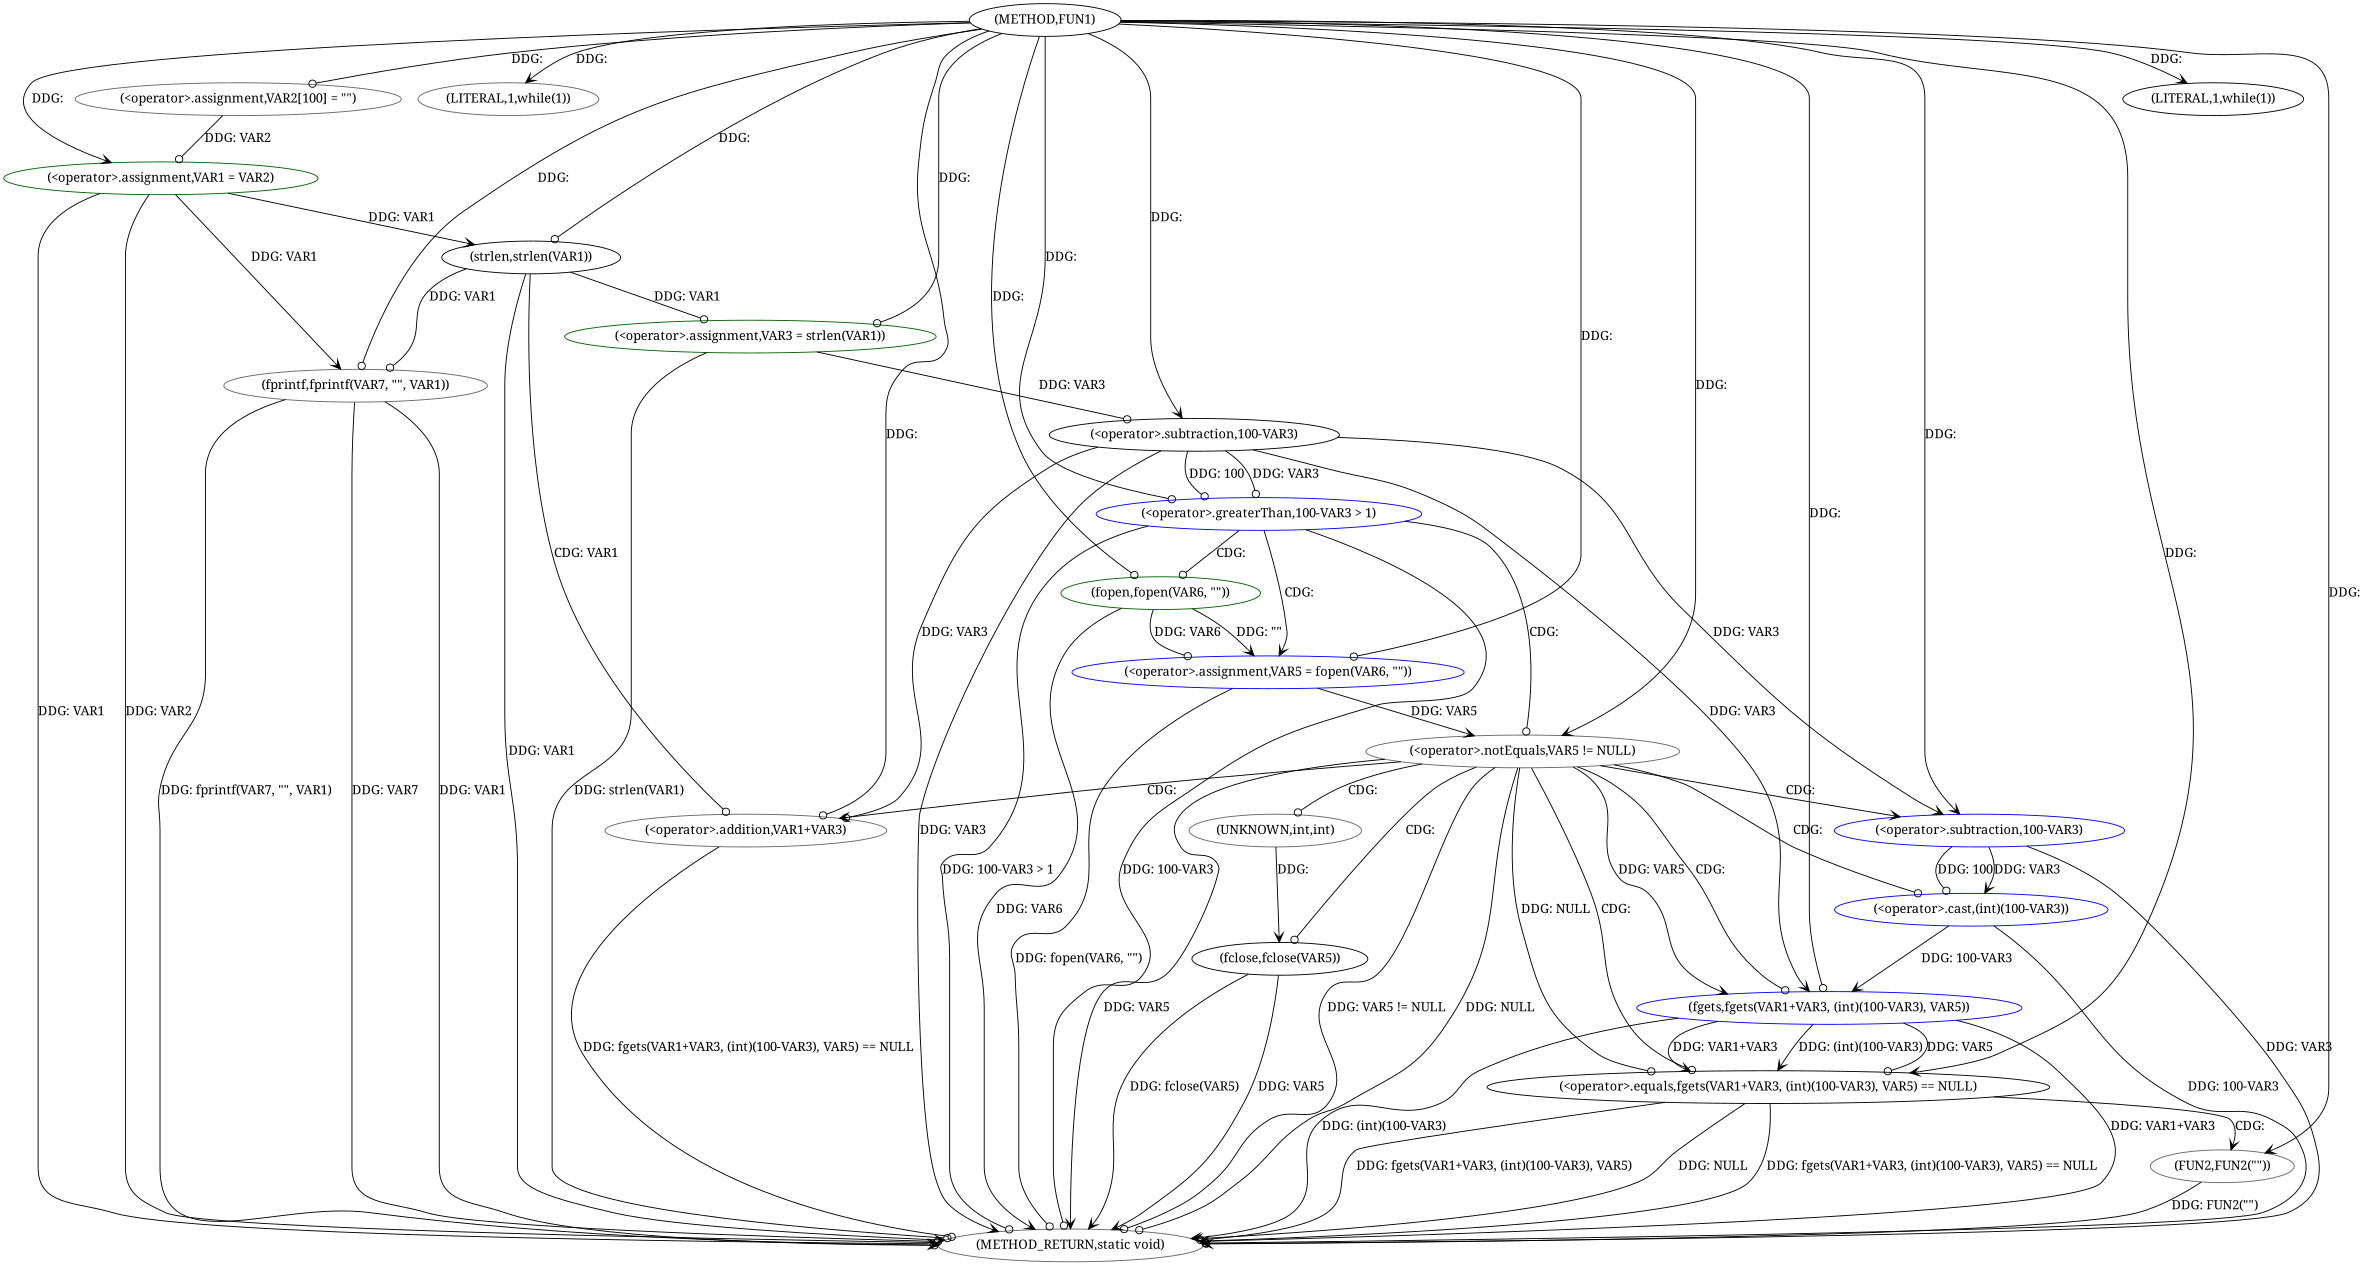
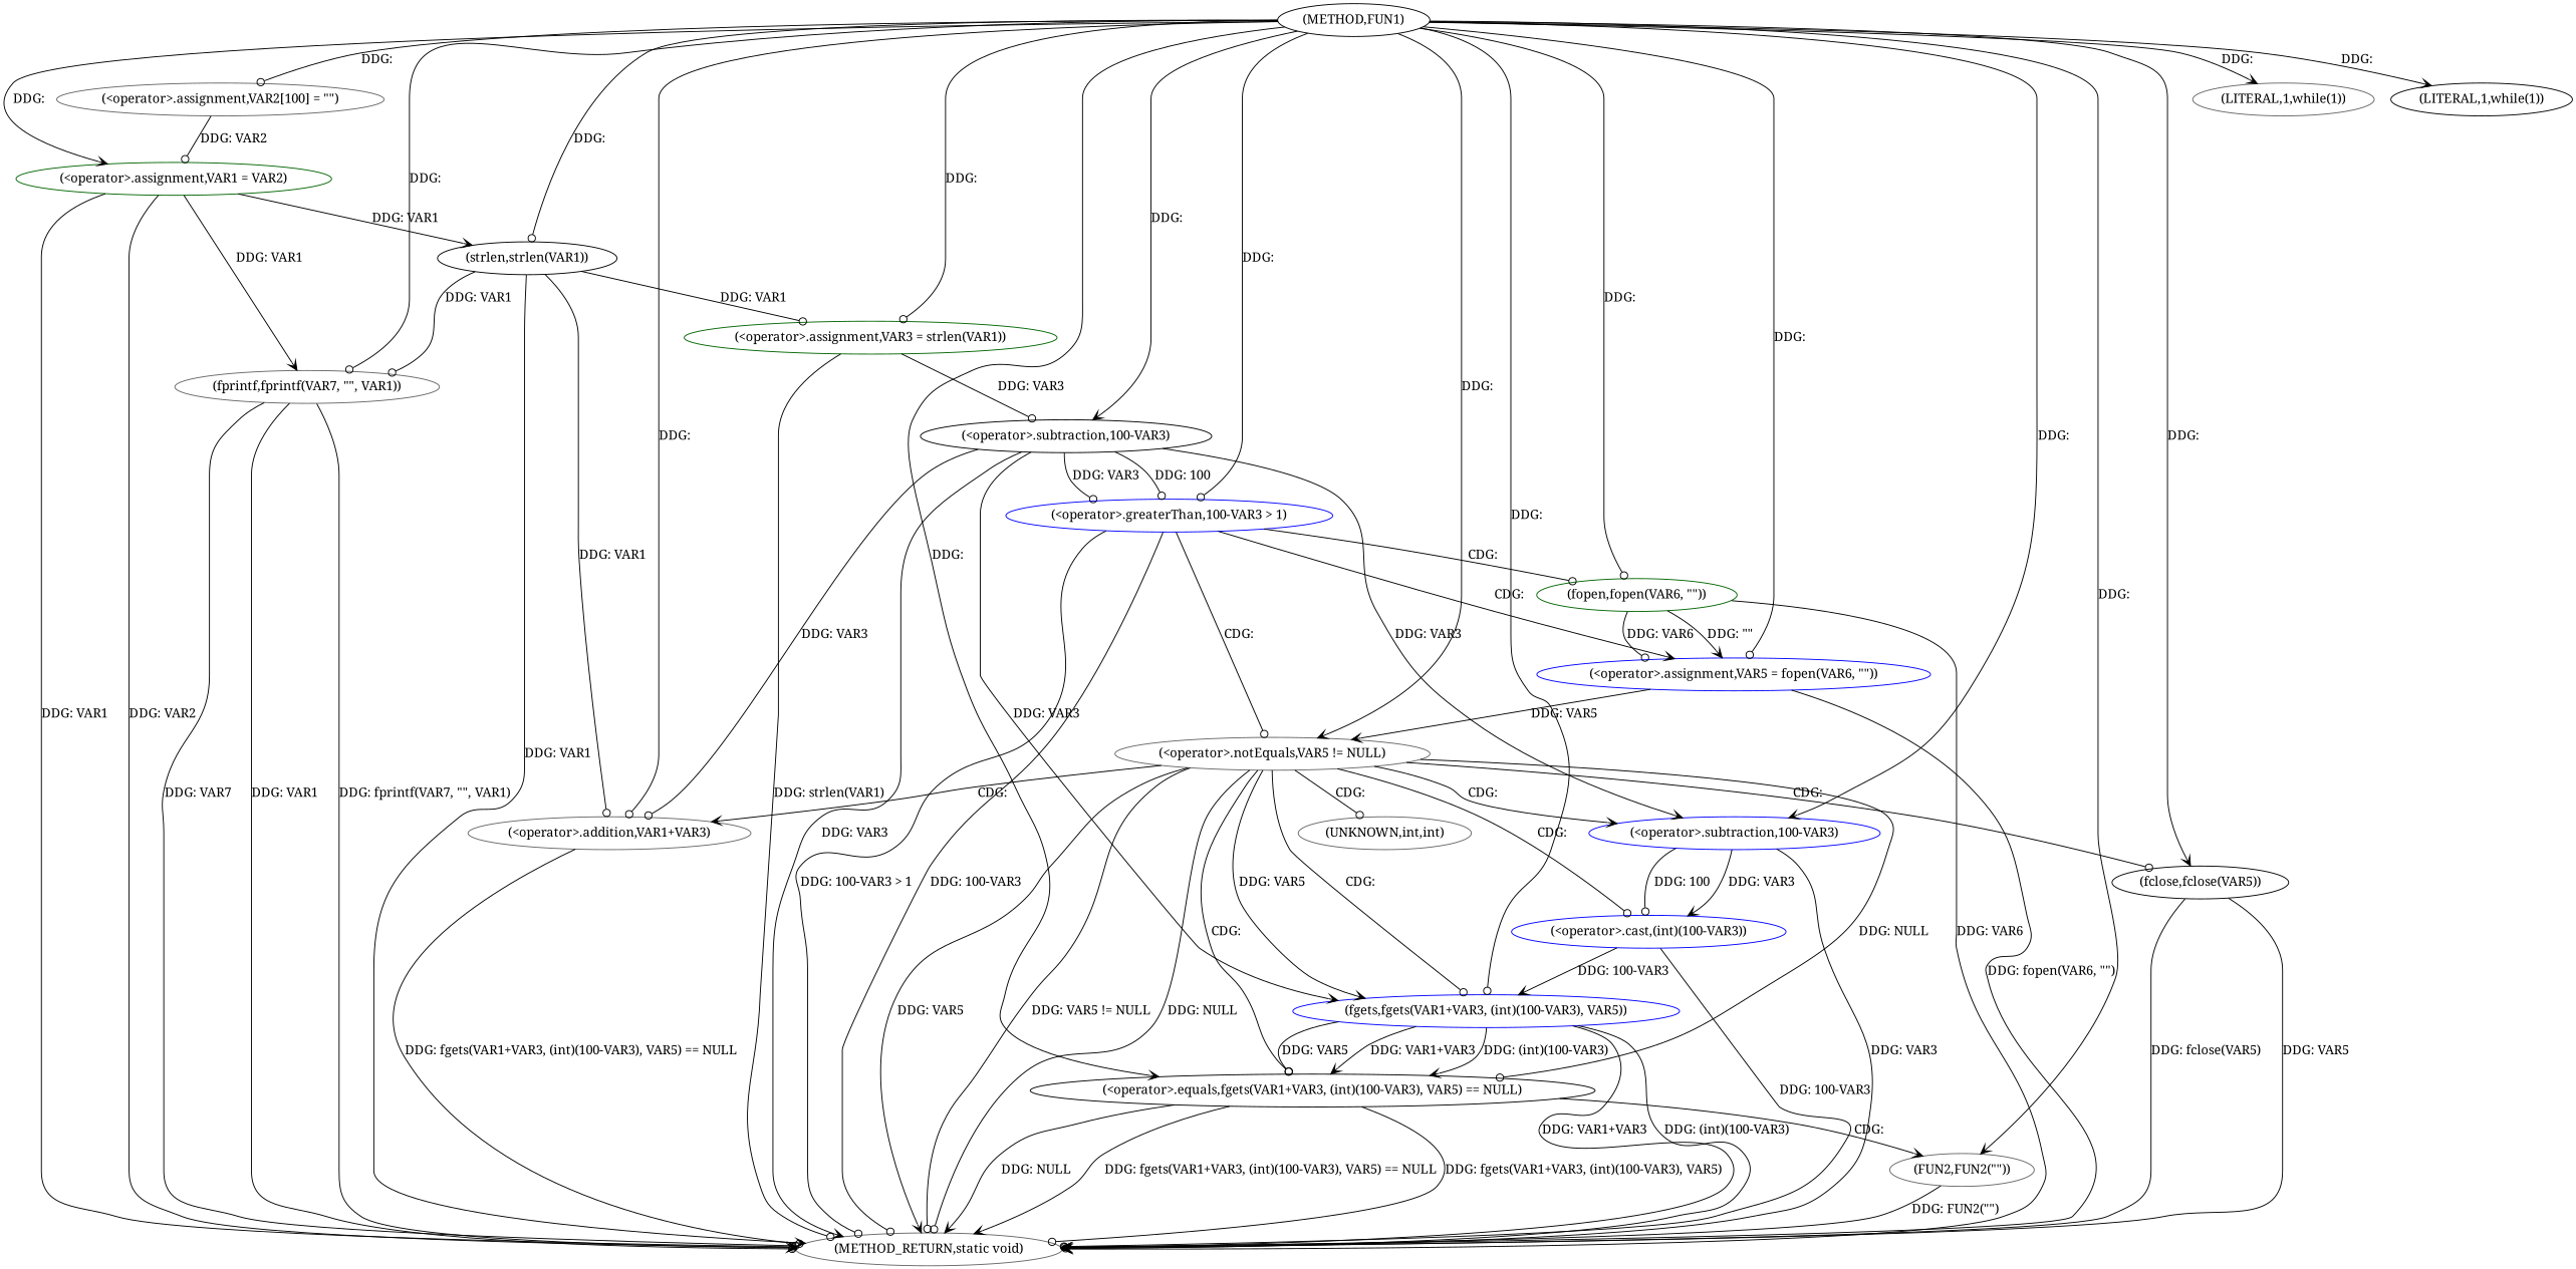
  digraph {
    fontname="Noto Serif"
    node [color=gray40 fontname="Noto Serif"]
    edge [arrowhead=odot fontname="Noto Serif"]
    n1 [color=black label="(METHOD,FUN1)"]
    n2 [label="(<operator>.assignment,VAR2[100] = \"\")"]
    n3 [color=darkgreen label="(<operator>.assignment,VAR1 = VAR2)"]
    n4 [label="(LITERAL,1,while(1))"]
    n5 [color=darkgreen label="(<operator>.assignment,VAR3 = strlen(VAR1))"]
    n6 [color=black label="(strlen,strlen(VAR1))"]
    n7 [color=blue label="(<operator>.greaterThan,100-VAR3 > 1)"]
    n8 [color=black label="(<operator>.subtraction,100-VAR3)"]
    n9 [color=blue label="(<operator>.assignment,VAR5 = fopen(VAR6, \"\"))"]
    n10 [color=darkgreen label="(fopen,fopen(VAR6, \"\"))"]
    n11 [label="(<operator>.notEquals,VAR5 != NULL)"]
    n12 [color=black label="(<operator>.equals,fgets(VAR1+VAR3, (int)(100-VAR3), VAR5) == NULL)"]
    n13 [color=blue label="(fgets,fgets(VAR1+VAR3, (int)(100-VAR3), VAR5))"]
    n14 [label="(<operator>.addition,VAR1+VAR3)"]
    n15 [color=blue label="(<operator>.subtraction,100-VAR3)"]
    n16 [label="(FUN2,FUN2(\"\"))"]
    n17 [color=black label="(fclose,fclose(VAR5))"]
    n18 [color=black label="(LITERAL,1,while(1))"]
    n19 [label="(fprintf,fprintf(VAR7, \"\", VAR1))"]
    n20 [label="(METHOD_RETURN,static void)"]
    n21 [color=blue label="(<operator>.cast,(int)(100-VAR3))"]
    n22 [label="(UNKNOWN,int,int)"]
    n1 -> n2 [label="DDG: "]
    n1 -> n3 [arrowhead=vee label="DDG: "]
    n1 -> n4 [arrowhead=vee label="DDG: "]
    n1 -> n5 [label="DDG: "]
    n1 -> n6 [label="DDG: "]
    n1 -> n7 [label="DDG: "]
    n1 -> n8 [arrowhead=vee label="DDG: "]
    n1 -> n9 [label="DDG: "]
    n1 -> n10 [label="DDG: "]
    n1 -> n11 [arrowhead=vee label="DDG: "]
    n1 -> n12 [arrowhead=vee label="DDG: "]
    n1 -> n13 [label="DDG: "]
    n1 -> n14 [label="DDG: "]
    n1 -> n15 [arrowhead=vee label="DDG: "]
    n1 -> n16 [arrowhead=vee label="DDG: "]
-   n22 -> n17 [arrowhead=vee label="DDG: "]
+   n1 -> n17 [arrowhead=vee label="DDG: "]
    n1 -> n18 [arrowhead=vee label="DDG: "]
    n1 -> n19 [label="DDG: "]
    n2 -> n3 [label="DDG: VAR2"]
    n3 -> n6 [arrowhead=vee label="DDG: VAR1"]
    n3 -> n19 [arrowhead=vee label="DDG: VAR1"]
    n3 -> n20 [arrowhead=vee label="DDG: VAR1"]
    n3 -> n20 [label="DDG: VAR2"]
    n5 -> n8 [label="DDG: VAR3"]
    n5 -> n20 [label="DDG: strlen(VAR1)"]
    n6 -> n5 [label="DDG: VAR1"]
-   n6 -> n14 [label="CDG: VAR1"]
+   n6 -> n14 [label="DDG: VAR1"]
    n6 -> n19 [label="DDG: VAR1"]
    n6 -> n20 [arrowhead=vee label="DDG: VAR1"]
    n7 -> n9 [arrowhead=vee label="CDG: "]
    n7 -> n10 [label="CDG: "]
    n7 -> n11 [label="CDG: "]
    n7 -> n20 [label="DDG: 100-VAR3 > 1"]
    n7 -> n20 [label="DDG: 100-VAR3"]
    n8 -> n7 [label="DDG: 100"]
    n8 -> n7 [label="DDG: VAR3"]
    n8 -> n13 [arrowhead=vee label="DDG: VAR3"]
    n8 -> n14 [label="DDG: VAR3"]
    n8 -> n15 [arrowhead=vee label="DDG: VAR3"]
    n8 -> n20 [arrowhead=vee label="DDG: VAR3"]
    n9 -> n11 [arrowhead=vee label="DDG: VAR5"]
    n9 -> n20 [label="DDG: fopen(VAR6, \"\")"]
    n10 -> n9 [label="DDG: VAR6"]
    n10 -> n9 [arrowhead=vee label="DDG: \"\""]
    n10 -> n20 [arrowhead=vee label="DDG: VAR6"]
    n11 -> n12 [label="DDG: NULL"]
    n11 -> n12 [label="CDG: "]
    n11 -> n13 [arrowhead=vee label="DDG: VAR5"]
    n11 -> n13 [label="CDG: "]
    n11 -> n14 [arrowhead=vee label="CDG: "]
    n11 -> n15 [arrowhead=vee label="CDG: "]
    n11 -> n17 [label="CDG: "]
    n11 -> n20 [label="DDG: VAR5 != NULL"]
    n11 -> n20 [label="DDG: NULL"]
    n11 -> n20 [arrowhead=vee label="DDG: VAR5"]
    n11 -> n21 [label="CDG: "]
    n11 -> n22 [label="CDG: "]
    n12 -> n16 [arrowhead=vee label="CDG: "]
    n12 -> n20 [arrowhead=vee label="DDG: NULL"]
    n12 -> n20 [arrowhead=vee label="DDG: fgets(VAR1+VAR3, (int)(100-VAR3), VAR5) == NULL"]
    n12 -> n20 [label="DDG: fgets(VAR1+VAR3, (int)(100-VAR3), VAR5)"]
    n13 -> n12 [arrowhead=vee label="DDG: VAR1+VAR3"]
    n13 -> n12 [arrowhead=vee label="DDG: (int)(100-VAR3)"]
    n13 -> n12 [label="DDG: VAR5"]
    n13 -> n20 [arrowhead=vee label="DDG: VAR1+VAR3"]
    n13 -> n20 [arrowhead=vee label="DDG: (int)(100-VAR3)"]
    n14 -> n20 [label="DDG: fgets(VAR1+VAR3, (int)(100-VAR3), VAR5) == NULL"]
    n15 -> n20 [label="DDG: VAR3"]
    n15 -> n21 [label="DDG: 100"]
    n15 -> n21 [arrowhead=vee label="DDG: VAR3"]
    n16 -> n20 [arrowhead=vee label="DDG: FUN2(\"\")"]
    n17 -> n20 [arrowhead=vee label="DDG: VAR5"]
    n17 -> n20 [arrowhead=vee label="DDG: fclose(VAR5)"]
    n19 -> n20 [label="DDG: VAR7"]
    n19 -> n20 [label="DDG: VAR1"]
    n19 -> n20 [arrowhead=vee label="DDG: fprintf(VAR7, \"\", VAR1)"]
    n21 -> n13 [arrowhead=vee label="DDG: 100-VAR3"]
    n21 -> n20 [label="DDG: 100-VAR3"]
  }
